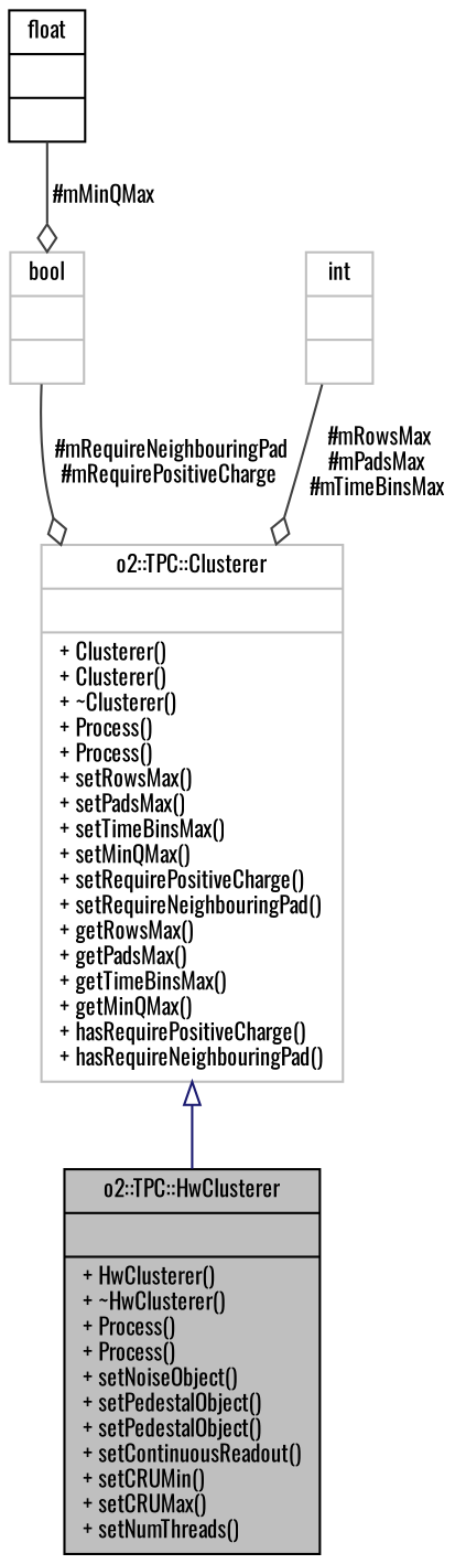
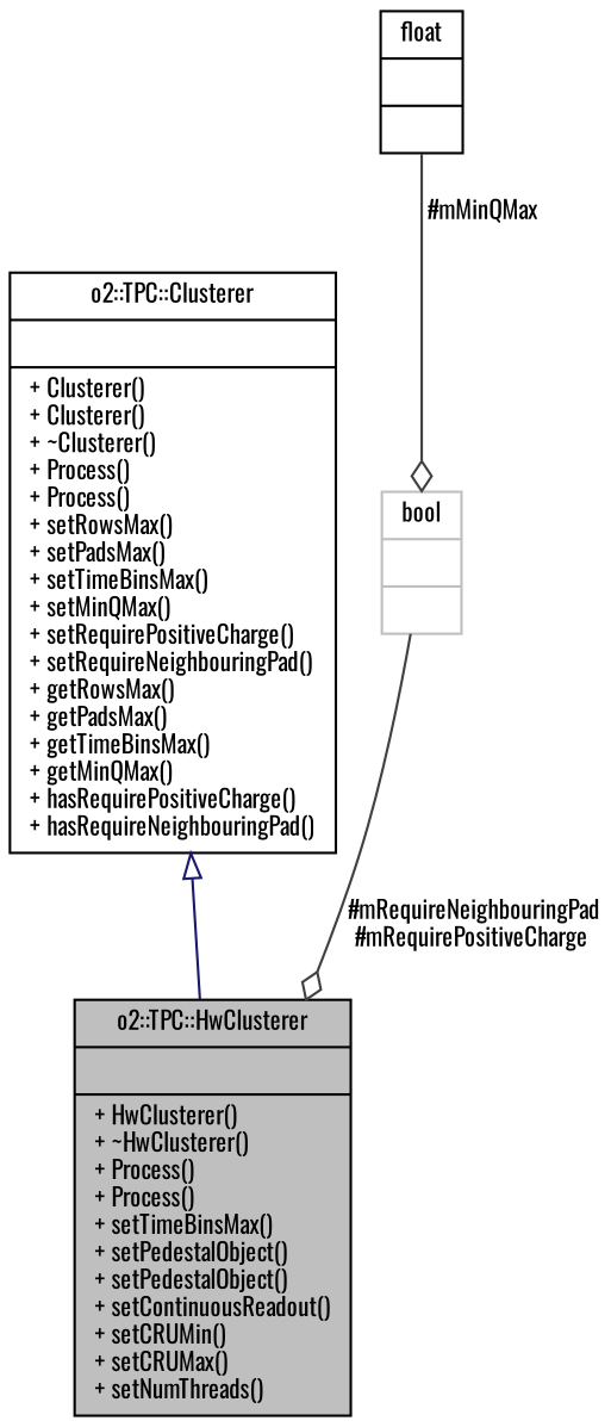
  digraph {
    fontname=Oswald
    node [color=black fontname=Oswald fontsize=10 shape=record]
    edge [color=grey25 fontname=Oswald fontsize=10 labelfontname=Helvetica labelfontsize=10 style=solid arrowhead=odiamond]
-   n1 [fillcolor=grey75 fontcolor=black height=0.2 label="{o2::TPC::HwClusterer\n||+ HwClusterer()\l+ ~HwClusterer()\l+ Process()\l+ Process()\l+ setNoiseObject()\l+ setPedestalObject()\l+ setPedestalObject()\l+ setContinuousReadout()\l+ setCRUMin()\l+ setCRUMax()\l+ setNumThreads()\l}" style=filled width=0.4]
-   n2 [color=grey75 height=0.2 label="{o2::TPC::Clusterer\n||+ Clusterer()\l+ Clusterer()\l+ ~Clusterer()\l+ Process()\l+ Process()\l+ setRowsMax()\l+ setPadsMax()\l+ setTimeBinsMax()\l+ setMinQMax()\l+ setRequirePositiveCharge()\l+ setRequireNeighbouringPad()\l+ getRowsMax()\l+ getPadsMax()\l+ getTimeBinsMax()\l+ getMinQMax()\l+ hasRequirePositiveCharge()\l+ hasRequireNeighbouringPad()\l}" width=0.4]
+   n1 [fillcolor=grey75 fontcolor=black height=0.2 label="{o2::TPC::HwClusterer\n||+ HwClusterer()\l+ ~HwClusterer()\l+ Process()\l+ Process()\l+ setTimeBinsMax()\l+ setPedestalObject()\l+ setPedestalObject()\l+ setContinuousReadout()\l+ setCRUMin()\l+ setCRUMax()\l+ setNumThreads()\l}" style=filled width=0.4]
+   n2 [height=0.2 label="{o2::TPC::Clusterer\n||+ Clusterer()\l+ Clusterer()\l+ ~Clusterer()\l+ Process()\l+ Process()\l+ setRowsMax()\l+ setPadsMax()\l+ setTimeBinsMax()\l+ setMinQMax()\l+ setRequirePositiveCharge()\l+ setRequireNeighbouringPad()\l+ getRowsMax()\l+ getPadsMax()\l+ getTimeBinsMax()\l+ getMinQMax()\l+ hasRequirePositiveCharge()\l+ hasRequireNeighbouringPad()\l}" width=0.4]
    n3 [height=0.2 label="{float\n||}" width=0.4]
    n4 [color=grey75 height=0.2 label="{bool\n||}" width=0.4]
-   n5 [color=grey75 height=0.2 label="{int\n||}" width=0.4]
    n2 -> n1 [arrowtail=onormal color=midnightblue dir=back arrowhead=""]
    n3 -> n4 [label=" #mMinQMax"]
-   n4 -> n2 [label=" #mRequireNeighbouringPad\n#mRequirePositiveCharge"]
-   n5 -> n2 [label=" #mRowsMax\n#mPadsMax\n#mTimeBinsMax"]
+   n4 -> n1 [label=" #mRequireNeighbouringPad\n#mRequirePositiveCharge"]
  }
